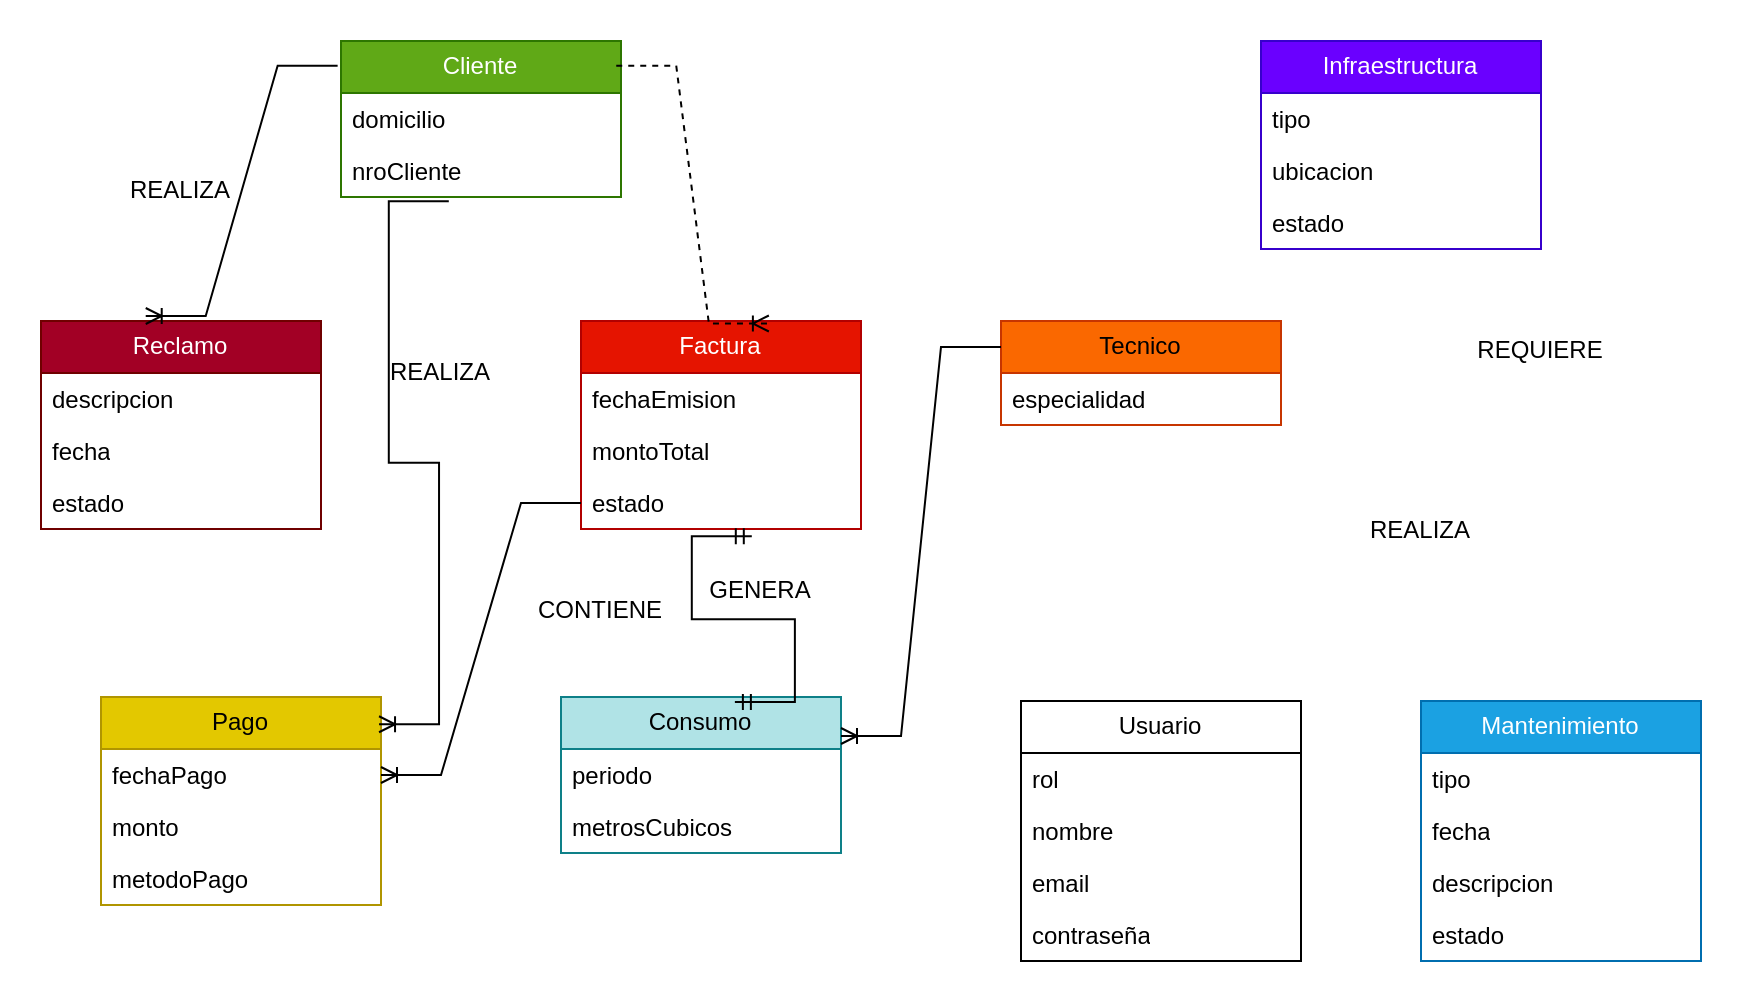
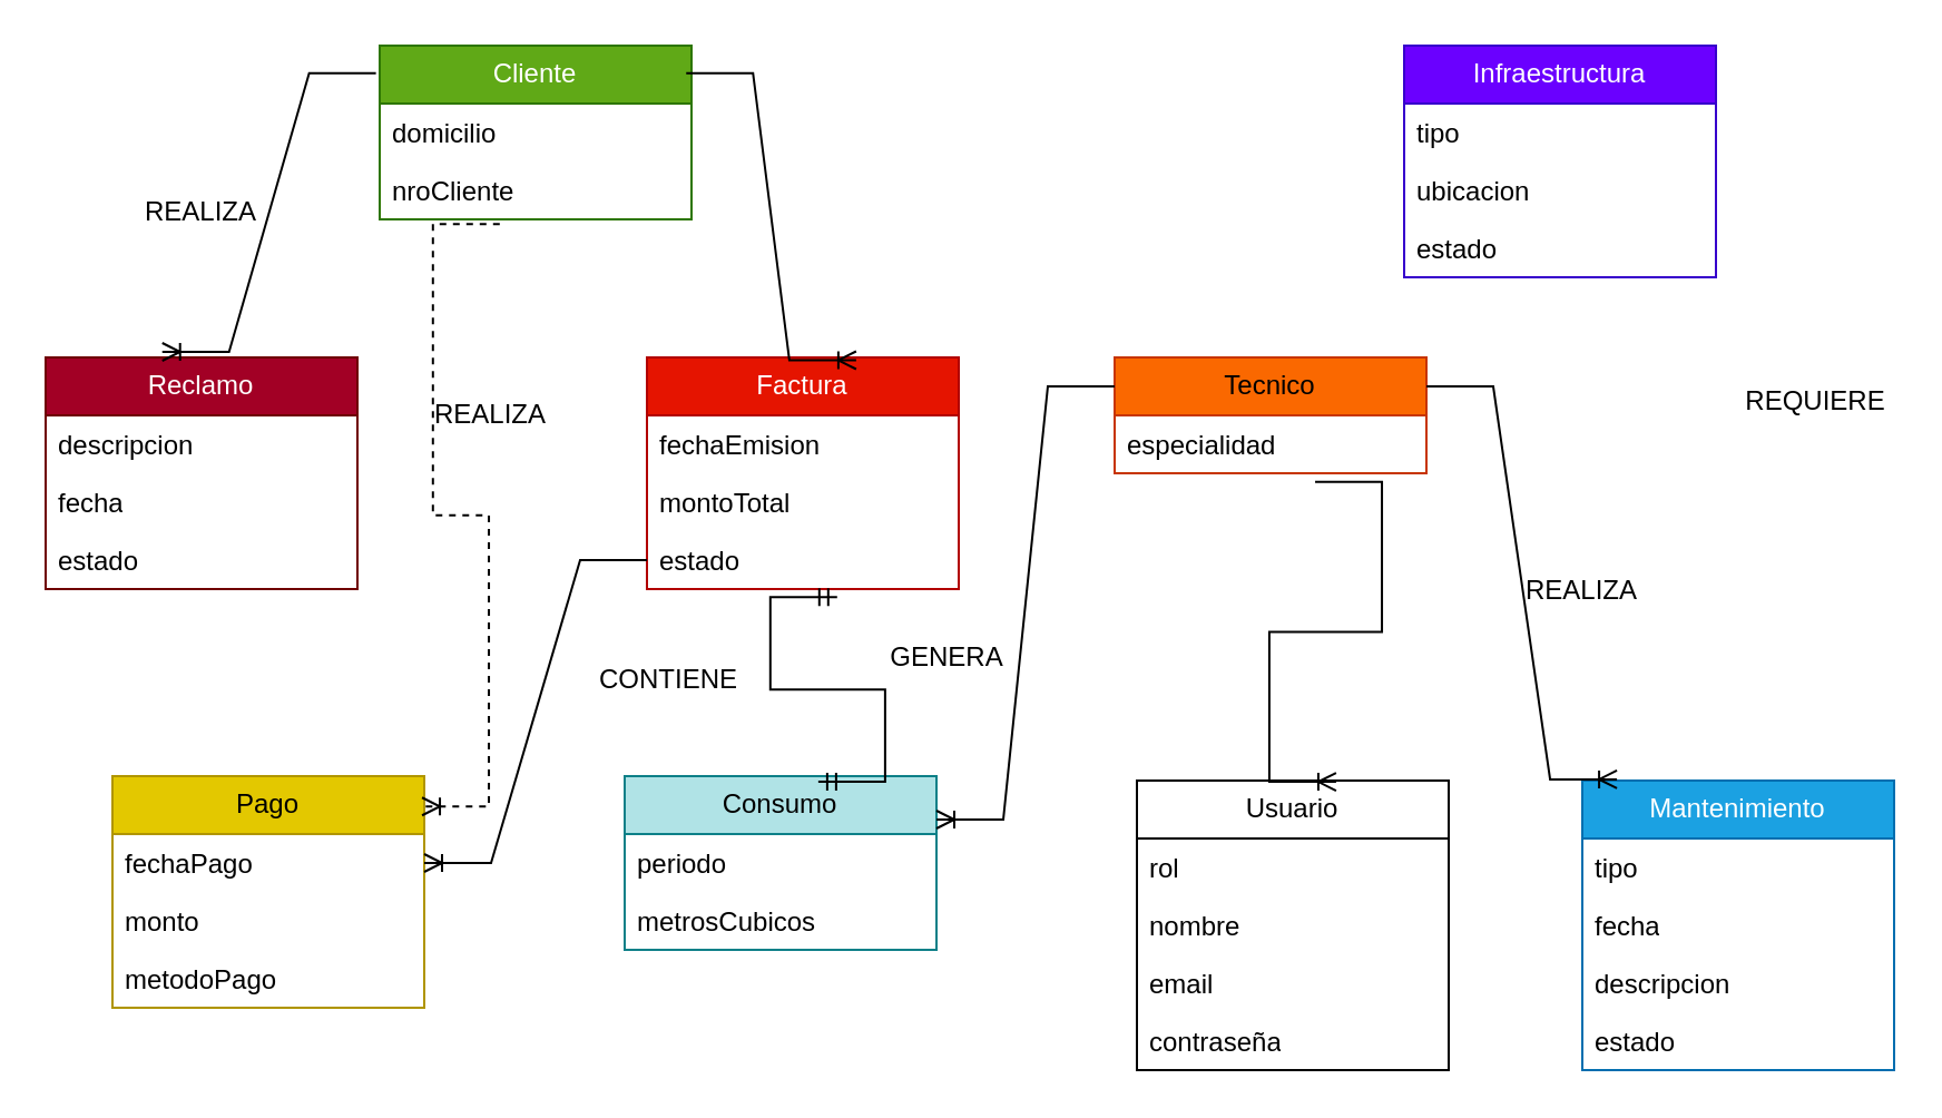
  <mxCell id="0" />
  <mxCell id="1" parent="0" />
  <mxCell id="2" value="Cliente" style="swimlane;fontStyle=0;childLayout=stackLayout;horizontal=1;startSize=26;fillColor=#60a917;horizontalStack=0;resizeParent=1;resizeParentMax=0;resizeLast=0;collapsible=1;marginBottom=0;whiteSpace=wrap;html=1;fontColor=#ffffff;strokeColor=#2D7600;" vertex="1" parent="1"><mxGeometry x="170" y="20" width="140" height="78" as="geometry" /></mxCell>
  <mxCell id="3" value="domicilio" style="text;strokeColor=none;fillColor=none;align=left;verticalAlign=top;spacingLeft=4;spacingRight=4;overflow=hidden;rotatable=0;points=[[0,0.5],[1,0.5]];portConstraint=eastwest;whiteSpace=wrap;html=1;" vertex="1" parent="2"><mxGeometry y="26" width="140" height="26" as="geometry" /></mxCell>
  <mxCell id="4" value="nroCliente" style="text;strokeColor=none;fillColor=none;align=left;verticalAlign=top;spacingLeft=4;spacingRight=4;overflow=hidden;rotatable=0;points=[[0,0.5],[1,0.5]];portConstraint=eastwest;whiteSpace=wrap;html=1;" vertex="1" parent="2"><mxGeometry y="52" width="140" height="26" as="geometry" /></mxCell>
  <mxCell id="5" value="Reclamo" style="swimlane;fontStyle=0;childLayout=stackLayout;horizontal=1;startSize=26;fillColor=#a20025;horizontalStack=0;resizeParent=1;resizeParentMax=0;resizeLast=0;collapsible=1;marginBottom=0;whiteSpace=wrap;html=1;fontColor=#ffffff;strokeColor=#6F0000;" vertex="1" parent="1"><mxGeometry x="20" y="160" width="140" height="104" as="geometry" /></mxCell>
  <mxCell id="6" value="descripcion" style="text;strokeColor=none;fillColor=none;align=left;verticalAlign=top;spacingLeft=4;spacingRight=4;overflow=hidden;rotatable=0;points=[[0,0.5],[1,0.5]];portConstraint=eastwest;whiteSpace=wrap;html=1;" vertex="1" parent="5"><mxGeometry y="26" width="140" height="26" as="geometry" /></mxCell>
  <mxCell id="7" value="fecha" style="text;strokeColor=none;fillColor=none;align=left;verticalAlign=top;spacingLeft=4;spacingRight=4;overflow=hidden;rotatable=0;points=[[0,0.5],[1,0.5]];portConstraint=eastwest;whiteSpace=wrap;html=1;" vertex="1" parent="5"><mxGeometry y="52" width="140" height="26" as="geometry" /></mxCell>
  <mxCell id="8" value="estado" style="text;strokeColor=none;fillColor=none;align=left;verticalAlign=top;spacingLeft=4;spacingRight=4;overflow=hidden;rotatable=0;points=[[0,0.5],[1,0.5]];portConstraint=eastwest;whiteSpace=wrap;html=1;" vertex="1" parent="5"><mxGeometry y="78" width="140" height="26" as="geometry" /></mxCell>
  <mxCell id="9" value="Factura" style="swimlane;fontStyle=0;childLayout=stackLayout;horizontal=1;startSize=26;fillColor=#e51400;horizontalStack=0;resizeParent=1;resizeParentMax=0;resizeLast=0;collapsible=1;marginBottom=0;whiteSpace=wrap;html=1;fontColor=#ffffff;strokeColor=#B20000;" vertex="1" parent="1"><mxGeometry x="290" y="160" width="140" height="104" as="geometry" /></mxCell>
  <mxCell id="10" value="fechaEmision" style="text;strokeColor=none;fillColor=none;align=left;verticalAlign=top;spacingLeft=4;spacingRight=4;overflow=hidden;rotatable=0;points=[[0,0.5],[1,0.5]];portConstraint=eastwest;whiteSpace=wrap;html=1;" vertex="1" parent="9"><mxGeometry y="26" width="140" height="26" as="geometry" /></mxCell>
  <mxCell id="11" value="montoTotal" style="text;strokeColor=none;fillColor=none;align=left;verticalAlign=top;spacingLeft=4;spacingRight=4;overflow=hidden;rotatable=0;points=[[0,0.5],[1,0.5]];portConstraint=eastwest;whiteSpace=wrap;html=1;" vertex="1" parent="9"><mxGeometry y="52" width="140" height="26" as="geometry" /></mxCell>
  <mxCell id="12" value="estado" style="text;strokeColor=none;fillColor=none;align=left;verticalAlign=top;spacingLeft=4;spacingRight=4;overflow=hidden;rotatable=0;points=[[0,0.5],[1,0.5]];portConstraint=eastwest;whiteSpace=wrap;html=1;" vertex="1" parent="9"><mxGeometry y="78" width="140" height="26" as="geometry" /></mxCell>
  <mxCell id="13" value="Pago" style="swimlane;fontStyle=0;childLayout=stackLayout;horizontal=1;startSize=26;fillColor=#e3c800;horizontalStack=0;resizeParent=1;resizeParentMax=0;resizeLast=0;collapsible=1;marginBottom=0;whiteSpace=wrap;html=1;fontColor=#000000;strokeColor=#B09500;" vertex="1" parent="1"><mxGeometry x="50" y="348" width="140" height="104" as="geometry" /></mxCell>
  <mxCell id="14" value="fechaPago" style="text;strokeColor=none;fillColor=none;align=left;verticalAlign=top;spacingLeft=4;spacingRight=4;overflow=hidden;rotatable=0;points=[[0,0.5],[1,0.5]];portConstraint=eastwest;whiteSpace=wrap;html=1;" vertex="1" parent="13"><mxGeometry y="26" width="140" height="26" as="geometry" /></mxCell>
  <mxCell id="15" value="monto" style="text;strokeColor=none;fillColor=none;align=left;verticalAlign=top;spacingLeft=4;spacingRight=4;overflow=hidden;rotatable=0;points=[[0,0.5],[1,0.5]];portConstraint=eastwest;whiteSpace=wrap;html=1;" vertex="1" parent="13"><mxGeometry y="52" width="140" height="26" as="geometry" /></mxCell>
  <mxCell id="16" value="metodoPago" style="text;strokeColor=none;fillColor=none;align=left;verticalAlign=top;spacingLeft=4;spacingRight=4;overflow=hidden;rotatable=0;points=[[0,0.5],[1,0.5]];portConstraint=eastwest;whiteSpace=wrap;html=1;" vertex="1" parent="13"><mxGeometry y="78" width="140" height="26" as="geometry" /></mxCell>
  <mxCell id="17" value="Consumo" style="swimlane;fontStyle=0;childLayout=stackLayout;horizontal=1;startSize=26;fillColor=#b0e3e6;horizontalStack=0;resizeParent=1;resizeParentMax=0;resizeLast=0;collapsible=1;marginBottom=0;whiteSpace=wrap;html=1;strokeColor=#0e8088;" vertex="1" parent="1"><mxGeometry x="280" y="348" width="140" height="78" as="geometry" /></mxCell>
  <mxCell id="18" value="periodo" style="text;strokeColor=none;fillColor=none;align=left;verticalAlign=top;spacingLeft=4;spacingRight=4;overflow=hidden;rotatable=0;points=[[0,0.5],[1,0.5]];portConstraint=eastwest;whiteSpace=wrap;html=1;" vertex="1" parent="17"><mxGeometry y="26" width="140" height="26" as="geometry" /></mxCell>
  <mxCell id="19" value="metrosCubicos" style="text;strokeColor=none;fillColor=none;align=left;verticalAlign=top;spacingLeft=4;spacingRight=4;overflow=hidden;rotatable=0;points=[[0,0.5],[1,0.5]];portConstraint=eastwest;whiteSpace=wrap;html=1;" vertex="1" parent="17"><mxGeometry y="52" width="140" height="26" as="geometry" /></mxCell>
  <mxCell id="20" value="Tecnico" style="swimlane;fontStyle=0;childLayout=stackLayout;horizontal=1;startSize=26;fillColor=#fa6800;horizontalStack=0;resizeParent=1;resizeParentMax=0;resizeLast=0;collapsible=1;marginBottom=0;whiteSpace=wrap;html=1;fontColor=#000000;strokeColor=#C73500;" vertex="1" parent="1"><mxGeometry x="500" y="160" width="140" height="52" as="geometry" /></mxCell>
  <mxCell id="21" value="especialidad" style="text;strokeColor=none;fillColor=none;align=left;verticalAlign=top;spacingLeft=4;spacingRight=4;overflow=hidden;rotatable=0;points=[[0,0.5],[1,0.5]];portConstraint=eastwest;whiteSpace=wrap;html=1;" vertex="1" parent="20"><mxGeometry y="26" width="140" height="26" as="geometry" /></mxCell>
  <mxCell id="22" value="Usuario" style="swimlane;fontStyle=0;childLayout=stackLayout;horizontal=1;startSize=26;horizontalStack=0;resizeParent=1;resizeParentMax=0;resizeLast=0;collapsible=1;marginBottom=0;whiteSpace=wrap;html=1;" vertex="1" parent="1"><mxGeometry x="510" y="350" width="140" height="130" as="geometry" /></mxCell>
  <mxCell id="23" value="rol" style="text;strokeColor=none;fillColor=none;align=left;verticalAlign=top;spacingLeft=4;spacingRight=4;overflow=hidden;rotatable=0;points=[[0,0.5],[1,0.5]];portConstraint=eastwest;whiteSpace=wrap;html=1;" vertex="1" parent="22"><mxGeometry y="26" width="140" height="26" as="geometry" /></mxCell>
  <mxCell id="24" value="nombre" style="text;strokeColor=none;fillColor=none;align=left;verticalAlign=top;spacingLeft=4;spacingRight=4;overflow=hidden;rotatable=0;points=[[0,0.5],[1,0.5]];portConstraint=eastwest;whiteSpace=wrap;html=1;" vertex="1" parent="22"><mxGeometry y="52" width="140" height="26" as="geometry" /></mxCell>
  <mxCell id="25" value="email" style="text;strokeColor=none;fillColor=none;align=left;verticalAlign=top;spacingLeft=4;spacingRight=4;overflow=hidden;rotatable=0;points=[[0,0.5],[1,0.5]];portConstraint=eastwest;whiteSpace=wrap;html=1;" vertex="1" parent="22"><mxGeometry y="78" width="140" height="26" as="geometry" /></mxCell>
  <mxCell id="26" value="contraseña" style="text;strokeColor=none;fillColor=none;align=left;verticalAlign=top;spacingLeft=4;spacingRight=4;overflow=hidden;rotatable=0;points=[[0,0.5],[1,0.5]];portConstraint=eastwest;whiteSpace=wrap;html=1;" vertex="1" parent="22"><mxGeometry y="104" width="140" height="26" as="geometry" /></mxCell>
  <mxCell id="27" value="Infraestructura" style="swimlane;fontStyle=0;childLayout=stackLayout;horizontal=1;startSize=26;fillColor=#6a00ff;horizontalStack=0;resizeParent=1;resizeParentMax=0;resizeLast=0;collapsible=1;marginBottom=0;whiteSpace=wrap;html=1;fontColor=#ffffff;strokeColor=#3700CC;" vertex="1" parent="1"><mxGeometry x="630" y="20" width="140" height="104" as="geometry" /></mxCell>
  <mxCell id="28" value="tipo" style="text;strokeColor=none;fillColor=none;align=left;verticalAlign=top;spacingLeft=4;spacingRight=4;overflow=hidden;rotatable=0;points=[[0,0.5],[1,0.5]];portConstraint=eastwest;whiteSpace=wrap;html=1;" vertex="1" parent="27"><mxGeometry y="26" width="140" height="26" as="geometry" /></mxCell>
  <mxCell id="29" value="ubicacion" style="text;strokeColor=none;fillColor=none;align=left;verticalAlign=top;spacingLeft=4;spacingRight=4;overflow=hidden;rotatable=0;points=[[0,0.5],[1,0.5]];portConstraint=eastwest;whiteSpace=wrap;html=1;" vertex="1" parent="27"><mxGeometry y="52" width="140" height="26" as="geometry" /></mxCell>
  <mxCell id="30" value="estado" style="text;strokeColor=none;fillColor=none;align=left;verticalAlign=top;spacingLeft=4;spacingRight=4;overflow=hidden;rotatable=0;points=[[0,0.5],[1,0.5]];portConstraint=eastwest;whiteSpace=wrap;html=1;" vertex="1" parent="27"><mxGeometry y="78" width="140" height="26" as="geometry" /></mxCell>
  <mxCell id="31" value="Mantenimiento" style="swimlane;fontStyle=0;childLayout=stackLayout;horizontal=1;startSize=26;fillColor=#1ba1e2;horizontalStack=0;resizeParent=1;resizeParentMax=0;resizeLast=0;collapsible=1;marginBottom=0;whiteSpace=wrap;html=1;fontColor=#ffffff;strokeColor=#006EAF;" vertex="1" parent="1"><mxGeometry x="710" y="350" width="140" height="130" as="geometry" /></mxCell>
  <mxCell id="32" value="tipo" style="text;strokeColor=none;fillColor=none;align=left;verticalAlign=top;spacingLeft=4;spacingRight=4;overflow=hidden;rotatable=0;points=[[0,0.5],[1,0.5]];portConstraint=eastwest;whiteSpace=wrap;html=1;" vertex="1" parent="31"><mxGeometry y="26" width="140" height="26" as="geometry" /></mxCell>
  <mxCell id="33" value="fecha" style="text;strokeColor=none;fillColor=none;align=left;verticalAlign=top;spacingLeft=4;spacingRight=4;overflow=hidden;rotatable=0;points=[[0,0.5],[1,0.5]];portConstraint=eastwest;whiteSpace=wrap;html=1;" vertex="1" parent="31"><mxGeometry y="52" width="140" height="26" as="geometry" /></mxCell>
  <mxCell id="34" value="descripcion" style="text;strokeColor=none;fillColor=none;align=left;verticalAlign=top;spacingLeft=4;spacingRight=4;overflow=hidden;rotatable=0;points=[[0,0.5],[1,0.5]];portConstraint=eastwest;whiteSpace=wrap;html=1;" vertex="1" parent="31"><mxGeometry y="78" width="140" height="26" as="geometry" /></mxCell>
  <mxCell id="35" value="estado" style="text;strokeColor=none;fillColor=none;align=left;verticalAlign=top;spacingLeft=4;spacingRight=4;overflow=hidden;rotatable=0;points=[[0,0.5],[1,0.5]];portConstraint=eastwest;whiteSpace=wrap;html=1;" vertex="1" parent="31"><mxGeometry y="104" width="140" height="26" as="geometry" /></mxCell>
  <mxCell id="36" value="" style="edgeStyle=entityRelationEdgeStyle;fontSize=12;html=1;endArrow=ERoneToMany;rounded=0;exitX=-0.012;exitY=0.158;exitDx=0;exitDy=0;exitPerimeter=0;entryX=0.374;entryY=-0.024;entryDx=0;entryDy=0;entryPerimeter=0;" edge="1" parent="1" source="2" target="5"><mxGeometry width="100" height="100" relative="1" as="geometry"><mxPoint x="420" y="340" as="sourcePoint" /><mxPoint x="520" y="240" as="targetPoint" /></mxGeometry></mxCell>
- <mxCell id="37" value="" style="edgeStyle=entityRelationEdgeStyle;fontSize=12;html=1;endArrow=ERoneToMany;rounded=0;exitX=0.983;exitY=0.158;exitDx=0;exitDy=0;exitPerimeter=0;entryX=0.671;entryY=0.012;entryDx=0;entryDy=0;entryPerimeter=0;dashed=1;" edge="1" parent="1" source="2" target="9"><mxGeometry width="100" height="100" relative="1" as="geometry"><mxPoint x="420" y="340" as="sourcePoint" /><mxPoint x="520" y="240" as="targetPoint" /></mxGeometry></mxCell>
- <mxCell id="38" value="" style="edgeStyle=entityRelationEdgeStyle;fontSize=12;html=1;endArrow=ERoneToMany;rounded=0;exitX=0.385;exitY=1.081;exitDx=0;exitDy=0;exitPerimeter=0;entryX=0.993;entryY=0.131;entryDx=0;entryDy=0;entryPerimeter=0;" edge="1" parent="1" source="4" target="13"><mxGeometry width="100" height="100" relative="1" as="geometry"><mxPoint x="420" y="340" as="sourcePoint" /><mxPoint x="520" y="240" as="targetPoint" /></mxGeometry></mxCell>
+ <mxCell id="37" value="" style="edgeStyle=entityRelationEdgeStyle;fontSize=12;html=1;endArrow=ERoneToMany;rounded=0;exitX=0.983;exitY=0.158;exitDx=0;exitDy=0;exitPerimeter=0;entryX=0.671;entryY=0.012;entryDx=0;entryDy=0;entryPerimeter=0;" edge="1" parent="1" source="2" target="9"><mxGeometry width="100" height="100" relative="1" as="geometry"><mxPoint x="420" y="340" as="sourcePoint" /><mxPoint x="520" y="240" as="targetPoint" /></mxGeometry></mxCell>
+ <mxCell id="38" value="" style="edgeStyle=entityRelationEdgeStyle;fontSize=12;html=1;endArrow=ERoneToMany;rounded=0;exitX=0.385;exitY=1.081;exitDx=0;exitDy=0;exitPerimeter=0;entryX=0.993;entryY=0.131;entryDx=0;entryDy=0;entryPerimeter=0;dashed=1;" edge="1" parent="1" source="4" target="13"><mxGeometry width="100" height="100" relative="1" as="geometry"><mxPoint x="420" y="340" as="sourcePoint" /><mxPoint x="520" y="240" as="targetPoint" /></mxGeometry></mxCell>
  <mxCell id="39" value="" style="edgeStyle=entityRelationEdgeStyle;fontSize=12;html=1;endArrow=ERoneToMany;rounded=0;entryX=1;entryY=0.5;entryDx=0;entryDy=0;" edge="1" parent="1" source="12" target="14"><mxGeometry width="100" height="100" relative="1" as="geometry"><mxPoint x="420" y="340" as="sourcePoint" /><mxPoint x="520" y="240" as="targetPoint" /></mxGeometry></mxCell>
  <mxCell id="40" value="" style="edgeStyle=entityRelationEdgeStyle;fontSize=12;html=1;endArrow=ERmandOne;startArrow=ERmandOne;rounded=0;exitX=0.621;exitY=0.032;exitDx=0;exitDy=0;exitPerimeter=0;entryX=0.61;entryY=1.14;entryDx=0;entryDy=0;entryPerimeter=0;" edge="1" parent="1" source="17" target="12"><mxGeometry width="100" height="100" relative="1" as="geometry"><mxPoint x="420" y="340" as="sourcePoint" /><mxPoint x="520" y="240" as="targetPoint" /></mxGeometry></mxCell>
  <mxCell id="41" value="" style="edgeStyle=entityRelationEdgeStyle;fontSize=12;html=1;endArrow=ERoneToMany;rounded=0;exitX=0;exitY=0.25;exitDx=0;exitDy=0;entryX=1;entryY=0.25;entryDx=0;entryDy=0;" edge="1" parent="1" source="20" target="17"><mxGeometry width="100" height="100" relative="1" as="geometry"><mxPoint x="420" y="340" as="sourcePoint" /><mxPoint x="520" y="240" as="targetPoint" /></mxGeometry></mxCell>
+ <mxCell id="42" value="" style="edgeStyle=entityRelationEdgeStyle;fontSize=12;html=1;endArrow=ERoneToMany;rounded=0;exitX=0.643;exitY=1.149;exitDx=0;exitDy=0;exitPerimeter=0;entryX=0.639;entryY=0.004;entryDx=0;entryDy=0;entryPerimeter=0;" edge="1" parent="1" source="21" target="22"><mxGeometry width="100" height="100" relative="1" as="geometry"><mxPoint x="420" y="340" as="sourcePoint" /><mxPoint x="520" y="240" as="targetPoint" /></mxGeometry></mxCell>
+ <mxCell id="43" value="" style="edgeStyle=entityRelationEdgeStyle;fontSize=12;html=1;endArrow=ERoneToMany;rounded=0;entryX=0.111;entryY=-0.004;entryDx=0;entryDy=0;entryPerimeter=0;exitX=1;exitY=0.25;exitDx=0;exitDy=0;" edge="1" parent="1" source="20" target="31"><mxGeometry width="100" height="100" relative="1" as="geometry"><mxPoint x="420" y="340" as="sourcePoint" /><mxPoint x="520" y="240" as="targetPoint" /></mxGeometry></mxCell>
  <mxCell id="44" value="REALIZA" style="text;html=1;align=center;verticalAlign=middle;whiteSpace=wrap;rounded=0;" vertex="1" parent="1"><mxGeometry x="60" y="80" width="60" height="30" as="geometry" /></mxCell>
  <mxCell id="45" value="REALIZA" style="text;html=1;align=center;verticalAlign=middle;whiteSpace=wrap;rounded=0;" vertex="1" parent="1"><mxGeometry x="190" y="171" width="60" height="30" as="geometry" /></mxCell>
  <mxCell id="46" value="CONTIENE" style="text;html=1;align=center;verticalAlign=middle;whiteSpace=wrap;rounded=0;" vertex="1" parent="1"><mxGeometry x="270" y="290" width="60" height="30" as="geometry" /></mxCell>
- <mxCell id="47" value="GENERA" style="text;html=1;align=center;verticalAlign=middle;whiteSpace=wrap;rounded=0;" vertex="1" parent="1"><mxGeometry x="350" y="280" width="60" height="30" as="geometry" /></mxCell>
+ <mxCell id="47" value="GENERA" style="text;html=1;align=center;verticalAlign=middle;whiteSpace=wrap;rounded=0;" vertex="1" parent="1"><mxGeometry x="395" y="280" width="60" height="30" as="geometry" /></mxCell>
  <mxCell id="48" value="REALIZA" style="text;html=1;align=center;verticalAlign=middle;whiteSpace=wrap;rounded=0;" vertex="1" parent="1"><mxGeometry x="680" y="250" width="60" height="30" as="geometry" /></mxCell>
- <mxCell id="49" value="REQUIERE" style="text;html=1;align=center;verticalAlign=middle;whiteSpace=wrap;rounded=0;" vertex="1" parent="1"><mxGeometry x="740" y="160" width="60" height="30" as="geometry" /></mxCell>
+ <mxCell id="49" value="REQUIERE" style="text;html=1;align=center;verticalAlign=middle;whiteSpace=wrap;rounded=0;" vertex="1" parent="1"><mxGeometry x="785" y="165" width="60" height="30" as="geometry" /></mxCell>
